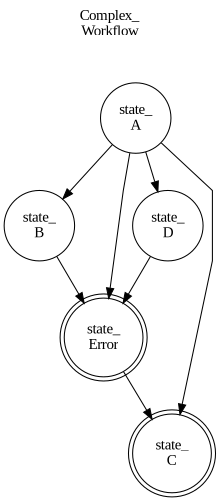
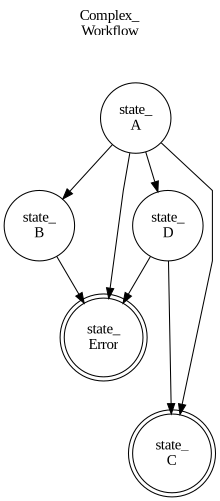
  digraph {
    fontname="Liberation Serif"
    label="Complex_\nWorkflow"
    labelloc=t
    splines=polyline
    node [fontname="Liberation Serif" shape=circle]
    edge [fontname="Liberation Serif"]
    n1 [label="state_\nA"]
    n2 [label="state_\nB"]
    n3 [label="state_\nC" shape=doublecircle]
    n4 [label="state_\nError" shape=doublecircle]
    n5 [label="state_\nD"]
    n1 -> n2
    n1 -> n3
    n1 -> n4
    n1 -> n5
    n2 -> n4
-   n4 -> n3
+   n5 -> n3
    n5 -> n4
  }
